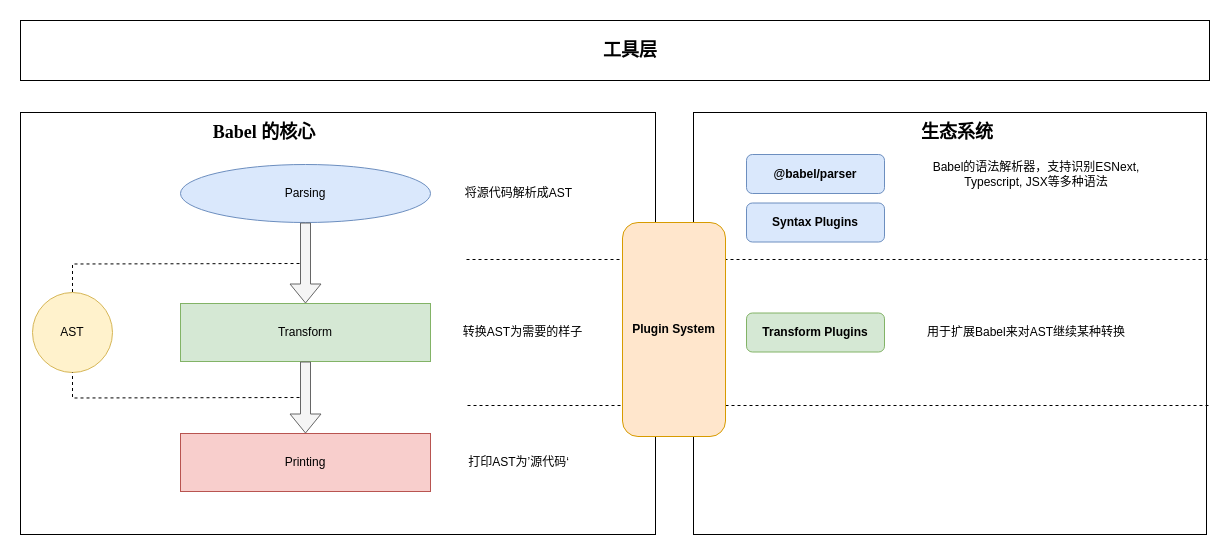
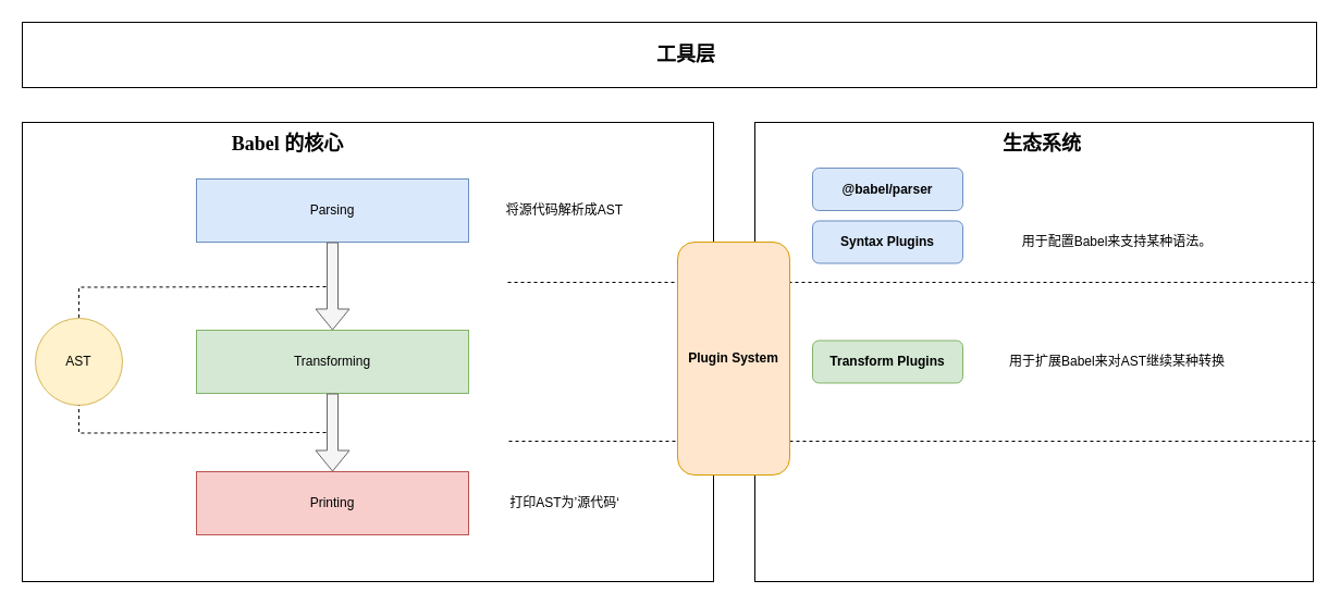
  <mxCell id="0" />
  <mxCell id="1" parent="0" />
  <mxCell id="2" value="" style="rounded=0;whiteSpace=wrap;html=1;" vertex="1" parent="1"><mxGeometry x="20" y="112" width="635" height="422" as="geometry" /></mxCell>
- <mxCell id="3" value="Parsing&lt;br&gt;" style="ellipse;whiteSpace=wrap;html=1;fillColor=#dae8fc;strokeColor=#6c8ebf;" vertex="1" parent="1"><mxGeometry x="180" y="164" width="250" height="58" as="geometry" /></mxCell>
- <mxCell id="4" value="Transform" style="rounded=0;whiteSpace=wrap;html=1;fillColor=#d5e8d4;strokeColor=#82b366;" vertex="1" parent="1"><mxGeometry x="180" y="303" width="250" height="58" as="geometry" /></mxCell>
+ <mxCell id="3" value="Parsing&lt;br&gt;" style="rounded=0;whiteSpace=wrap;html=1;fillColor=#dae8fc;strokeColor=#6c8ebf;" vertex="1" parent="1"><mxGeometry x="180" y="164" width="250" height="58" as="geometry" /></mxCell>
+ <mxCell id="4" value="Transforming" style="rounded=0;whiteSpace=wrap;html=1;fillColor=#d5e8d4;strokeColor=#82b366;" vertex="1" parent="1"><mxGeometry x="180" y="303" width="250" height="58" as="geometry" /></mxCell>
  <mxCell id="5" value="Printing" style="rounded=0;whiteSpace=wrap;html=1;fillColor=#f8cecc;strokeColor=#b85450;" vertex="1" parent="1"><mxGeometry x="180" y="433" width="250" height="58" as="geometry" /></mxCell>
  <mxCell id="6" value="AST" style="ellipse;whiteSpace=wrap;html=1;aspect=fixed;fillColor=#fff2cc;strokeColor=#d6b656;" vertex="1" parent="1"><mxGeometry x="32" y="292" width="80" height="80" as="geometry" /></mxCell>
  <mxCell id="7" style="edgeStyle=orthogonalEdgeStyle;rounded=0;orthogonalLoop=1;jettySize=auto;html=1;exitX=0;exitY=0.5;exitDx=0;exitDy=0;entryX=0.5;entryY=0;entryDx=0;entryDy=0;dashed=1;endArrow=none;endFill=0;" edge="1" parent="1" target="6"><mxGeometry relative="1" as="geometry"><mxPoint x="305" y="263" as="sourcePoint" /></mxGeometry></mxCell>
  <mxCell id="8" style="edgeStyle=orthogonalEdgeStyle;rounded=0;orthogonalLoop=1;jettySize=auto;html=1;exitX=0;exitY=0.5;exitDx=0;exitDy=0;entryX=0.5;entryY=1;entryDx=0;entryDy=0;dashed=1;endArrow=none;endFill=0;" edge="1" parent="1" target="6"><mxGeometry relative="1" as="geometry"><mxPoint x="305" y="397" as="sourcePoint" /></mxGeometry></mxCell>
  <mxCell id="9" style="edgeStyle=orthogonalEdgeStyle;shape=flexArrow;rounded=0;orthogonalLoop=1;jettySize=auto;html=1;exitX=0.5;exitY=1;exitDx=0;exitDy=0;fillColor=#f5f5f5;strokeColor=#666666;" edge="1" parent="1" source="4" target="5"><mxGeometry relative="1" as="geometry" /></mxCell>
  <mxCell id="10" style="edgeStyle=orthogonalEdgeStyle;rounded=0;orthogonalLoop=1;jettySize=auto;html=1;exitX=0.5;exitY=1;exitDx=0;exitDy=0;shape=flexArrow;fillColor=#f5f5f5;strokeColor=#666666;" edge="1" parent="1" source="3" target="4"><mxGeometry relative="1" as="geometry" /></mxCell>
  <mxCell id="11" value="将源代码解析成AST" style="text;html=1;strokeColor=none;fillColor=none;align=center;verticalAlign=middle;whiteSpace=wrap;rounded=0;" vertex="1" parent="1"><mxGeometry x="461" y="183" width="115" height="20" as="geometry" /></mxCell>
- <mxCell id="12" value="转换AST为需要的样子" style="text;html=1;strokeColor=none;fillColor=none;align=center;verticalAlign=middle;whiteSpace=wrap;rounded=0;" vertex="1" parent="1"><mxGeometry x="461" y="322" width="123" height="20" as="geometry" /></mxCell>
  <mxCell id="13" value="打印AST为’源代码‘" style="text;html=1;strokeColor=none;fillColor=none;align=center;verticalAlign=middle;whiteSpace=wrap;rounded=0;" vertex="1" parent="1"><mxGeometry x="457" y="452" width="123" height="20" as="geometry" /></mxCell>
  <mxCell id="14" value="" style="ellipse;whiteSpace=wrap;html=1;" vertex="1" parent="1"><mxGeometry x="779" y="160" width="115" height="46" as="geometry" /></mxCell>
  <mxCell id="15" value="&lt;h2&gt;&lt;font face=&quot;Tahoma&quot;&gt;Babel 的核心&lt;/font&gt;&lt;/h2&gt;" style="text;html=1;strokeColor=none;fillColor=none;align=center;verticalAlign=middle;whiteSpace=wrap;rounded=0;" vertex="1" parent="1"><mxGeometry x="201" y="122" width="126" height="20" as="geometry" /></mxCell>
  <mxCell id="16" value="" style="rounded=0;whiteSpace=wrap;html=1;" vertex="1" parent="1"><mxGeometry x="693" y="112" width="513" height="422" as="geometry" /></mxCell>
  <mxCell id="17" value="&lt;h2&gt;&lt;font face=&quot;Tahoma&quot;&gt;生态系统&lt;/font&gt;&lt;/h2&gt;" style="text;html=1;strokeColor=none;fillColor=none;align=center;verticalAlign=middle;whiteSpace=wrap;rounded=0;" vertex="1" parent="1"><mxGeometry x="894" y="122" width="126" height="20" as="geometry" /></mxCell>
  <mxCell id="18" value="" style="endArrow=none;dashed=1;html=1;" edge="1" parent="1"><mxGeometry width="50" height="50" relative="1" as="geometry"><mxPoint x="1207" y="259" as="sourcePoint" /><mxPoint x="464" y="259" as="targetPoint" /></mxGeometry></mxCell>
  <mxCell id="19" value="" style="endArrow=none;dashed=1;html=1;" edge="1" parent="1"><mxGeometry width="50" height="50" relative="1" as="geometry"><mxPoint x="1208" y="405" as="sourcePoint" /><mxPoint x="465" y="405" as="targetPoint" /></mxGeometry></mxCell>
  <mxCell id="20" value="&lt;b&gt;Plugin System&lt;/b&gt;" style="rounded=1;whiteSpace=wrap;html=1;fillColor=#ffe6cc;strokeColor=#d79b00;" vertex="1" parent="1"><mxGeometry x="622" y="222" width="103" height="214" as="geometry" /></mxCell>
  <mxCell id="21" value="&lt;b&gt;Syntax Plugins&lt;/b&gt;" style="rounded=1;whiteSpace=wrap;html=1;fillColor=#dae8fc;strokeColor=#6c8ebf;" vertex="1" parent="1"><mxGeometry x="746" y="202.5" width="138" height="39" as="geometry" /></mxCell>
+ <mxCell id="22" value="用于配置Babel来支持某种语法。" style="text;html=1;strokeColor=none;fillColor=none;align=center;verticalAlign=middle;whiteSpace=wrap;rounded=0;" vertex="1" parent="1"><mxGeometry x="900" y="212" width="252" height="20" as="geometry" /></mxCell>
  <mxCell id="23" value="&lt;b&gt;Transform Plugins&lt;/b&gt;" style="rounded=1;whiteSpace=wrap;html=1;fillColor=#d5e8d4;strokeColor=#82b366;" vertex="1" parent="1"><mxGeometry x="746" y="312.5" width="138" height="39" as="geometry" /></mxCell>
  <mxCell id="24" value="用于扩展Babel来对AST继续某种转换" style="text;html=1;strokeColor=none;fillColor=none;align=center;verticalAlign=middle;whiteSpace=wrap;rounded=0;" vertex="1" parent="1"><mxGeometry x="900" y="322" width="252" height="20" as="geometry" /></mxCell>
  <mxCell id="25" value="&lt;b&gt;@babel/parser&lt;/b&gt;" style="rounded=1;whiteSpace=wrap;html=1;fillColor=#dae8fc;strokeColor=#6c8ebf;" vertex="1" parent="1"><mxGeometry x="746" y="154" width="138" height="39" as="geometry" /></mxCell>
- <mxCell id="26" value="Babel的语法解析器，支持识别ESNext, Typescript, JSX等多种语法" style="text;html=1;strokeColor=none;fillColor=none;align=center;verticalAlign=middle;whiteSpace=wrap;rounded=0;" vertex="1" parent="1"><mxGeometry x="910" y="164" width="252" height="20" as="geometry" /></mxCell>
  <mxCell id="27" value="" style="rounded=0;whiteSpace=wrap;html=1;" vertex="1" parent="1"><mxGeometry x="20" y="20" width="1189" height="60" as="geometry" /></mxCell>
  <mxCell id="28" value="&lt;h2&gt;&lt;font face=&quot;Tahoma&quot;&gt;工具层&lt;/font&gt;&lt;/h2&gt;" style="text;html=1;strokeColor=none;fillColor=none;align=center;verticalAlign=middle;whiteSpace=wrap;rounded=0;" vertex="1" parent="1"><mxGeometry x="567" y="40" width="126" height="20" as="geometry" /></mxCell>
